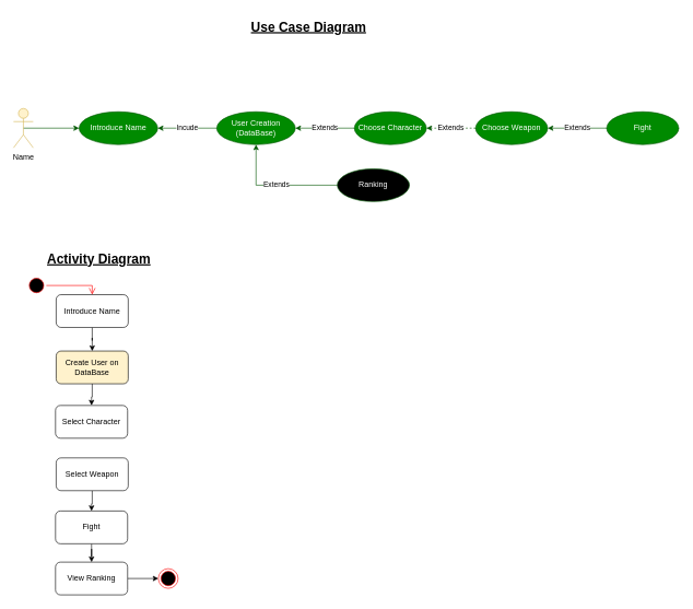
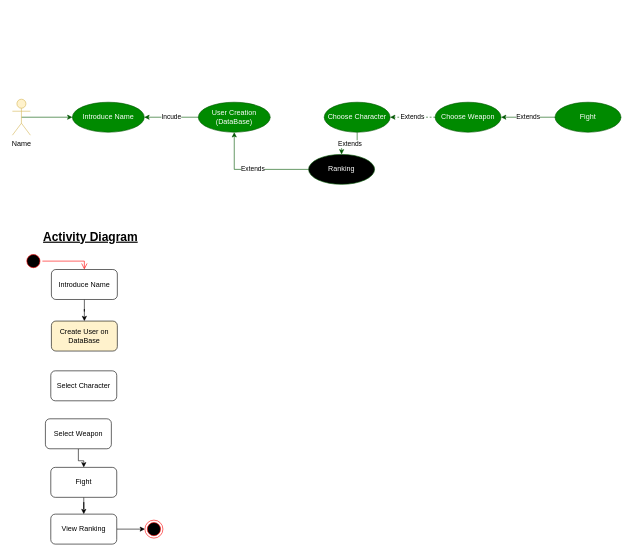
  <mxCell id="0" />
  <mxCell id="1" parent="0" />
  <mxCell id="2" style="edgeStyle=orthogonalEdgeStyle;rounded=0;orthogonalLoop=1;jettySize=auto;html=1;exitX=0.5;exitY=0.5;exitDx=0;exitDy=0;exitPerimeter=0;entryX=0;entryY=0.5;entryDx=0;entryDy=0;fillColor=#008a00;strokeColor=#005700;" parent="1" source="3" target="4" edge="1"><mxGeometry relative="1" as="geometry" /></mxCell>
  <mxCell id="3" value="&lt;div&gt;Name&lt;/div&gt;" style="shape=umlActor;verticalLabelPosition=bottom;verticalAlign=top;html=1;outlineConnect=0;fillColor=#fff2cc;strokeColor=#d6b656;" parent="1" vertex="1"><mxGeometry x="20" y="165" width="30" height="60" as="geometry" /></mxCell>
  <mxCell id="4" value="Introduce Name" style="ellipse;whiteSpace=wrap;html=1;fillColor=#008a00;fontColor=#ffffff;strokeColor=#005700;" parent="1" vertex="1"><mxGeometry x="120" y="170" width="120" height="50" as="geometry" /></mxCell>
  <mxCell id="5" value="Incude" style="edgeStyle=orthogonalEdgeStyle;rounded=0;orthogonalLoop=1;jettySize=auto;html=1;entryX=1;entryY=0.5;entryDx=0;entryDy=0;fillColor=#008a00;strokeColor=#005700;" parent="1" source="6" target="4" edge="1"><mxGeometry relative="1" as="geometry" /></mxCell>
  <mxCell id="6" value="&lt;div&gt;User Creation (DataBase)&lt;br&gt;&lt;/div&gt;" style="ellipse;whiteSpace=wrap;html=1;fillColor=#008a00;fontColor=#ffffff;strokeColor=#005700;" parent="1" vertex="1"><mxGeometry x="330" y="170" width="120" height="50" as="geometry" /></mxCell>
  <mxCell id="7" value="Extends" style="edgeStyle=orthogonalEdgeStyle;rounded=0;orthogonalLoop=1;jettySize=auto;html=1;entryX=1;entryY=0.5;entryDx=0;entryDy=0;fillColor=#008a00;strokeColor=#005700;" parent="1" source="8" target="14" edge="1"><mxGeometry relative="1" as="geometry" /></mxCell>
  <mxCell id="8" value="Fight" style="ellipse;whiteSpace=wrap;html=1;fillColor=#008a00;fontColor=#ffffff;strokeColor=#005700;" parent="1" vertex="1"><mxGeometry x="925" y="170" width="110" height="50" as="geometry" /></mxCell>
- <mxCell id="9" value="Extends" style="edgeStyle=orthogonalEdgeStyle;rounded=0;orthogonalLoop=1;jettySize=auto;html=1;entryX=1;entryY=0.5;entryDx=0;entryDy=0;fillColor=#008a00;strokeColor=#005700;" parent="1" source="10" target="6" edge="1"><mxGeometry relative="1" as="geometry" /></mxCell>
+ <mxCell id="9" value="Extends" style="edgeStyle=orthogonalEdgeStyle;rounded=0;orthogonalLoop=1;jettySize=auto;html=1;fillColor=#008a00;strokeColor=#005700;" parent="1" source="10" target="12" edge="1"><mxGeometry relative="1" as="geometry" /></mxCell>
  <mxCell id="10" value="Choose Character" style="ellipse;whiteSpace=wrap;html=1;fillColor=#008a00;fontColor=#ffffff;strokeColor=#005700;" parent="1" vertex="1"><mxGeometry x="540" y="170" width="110" height="50" as="geometry" /></mxCell>
  <mxCell id="11" value="Extends" style="edgeStyle=orthogonalEdgeStyle;rounded=0;orthogonalLoop=1;jettySize=auto;html=1;entryX=0.5;entryY=1;entryDx=0;entryDy=0;fillColor=#008a00;strokeColor=#005700;" parent="1" source="12" target="6" edge="1"><mxGeometry relative="1" as="geometry" /></mxCell>
  <mxCell id="12" value="Ranking" style="ellipse;whiteSpace=wrap;html=1;fillColor=#000000;fontColor=#ffffff;strokeColor=#005700;" parent="1" vertex="1"><mxGeometry x="514" y="257" width="110" height="50" as="geometry" /></mxCell>
  <mxCell id="13" value="Extends" style="edgeStyle=orthogonalEdgeStyle;rounded=0;orthogonalLoop=1;jettySize=auto;html=1;entryX=1;entryY=0.5;entryDx=0;entryDy=0;fillColor=#008a00;strokeColor=#005700;dashed=1;" parent="1" source="14" target="10" edge="1"><mxGeometry relative="1" as="geometry" /></mxCell>
  <mxCell id="14" value="Choose Weapon" style="ellipse;whiteSpace=wrap;html=1;fillColor=#008a00;fontColor=#ffffff;strokeColor=#005700;" parent="1" vertex="1"><mxGeometry x="725" y="170" width="110" height="50" as="geometry" /></mxCell>
  <mxCell id="15" value="Extends" style="edgeStyle=orthogonalEdgeStyle;rounded=0;orthogonalLoop=1;jettySize=auto;html=1;entryX=1;entryY=0.5;entryDx=0;entryDy=0;fillColor=#008a00;strokeColor=#005700;" parent="1" edge="1"><mxGeometry relative="1" as="geometry"><mxPoint x="624" y="195" as="targetPoint" /></mxGeometry></mxCell>
  <mxCell id="16" value="" style="ellipse;html=1;shape=startState;fillColor=#000000;strokeColor=#ff0000;" parent="1" vertex="1"><mxGeometry x="40" y="420" width="30" height="30" as="geometry" /></mxCell>
  <mxCell id="17" value="" style="edgeStyle=orthogonalEdgeStyle;html=1;verticalAlign=bottom;endArrow=open;endSize=8;strokeColor=#ff0000;rounded=0;entryX=0.5;entryY=0;entryDx=0;entryDy=0;" parent="1" source="16" target="19" edge="1"><mxGeometry relative="1" as="geometry"><mxPoint x="55" y="510" as="targetPoint" /></mxGeometry></mxCell>
  <mxCell id="18" style="edgeStyle=orthogonalEdgeStyle;rounded=0;orthogonalLoop=1;jettySize=auto;html=1;entryX=0.5;entryY=0;entryDx=0;entryDy=0;" parent="1" source="19" target="21" edge="1"><mxGeometry relative="1" as="geometry" /></mxCell>
  <mxCell id="19" value="Introduce Name" style="html=1;whiteSpace=wrap;rounded=1;" parent="1" vertex="1"><mxGeometry x="85" y="449" width="110" height="50" as="geometry" /></mxCell>
- <mxCell id="20" style="edgeStyle=orthogonalEdgeStyle;rounded=0;orthogonalLoop=1;jettySize=auto;html=1;entryX=0.5;entryY=0;entryDx=0;entryDy=0;" edge="1" parent="1" source="21" target="22"><mxGeometry relative="1" as="geometry" /></mxCell>
  <mxCell id="21" value="Create User on DataBase" style="html=1;whiteSpace=wrap;rounded=1;fillColor=#fff2cc;" parent="1" vertex="1"><mxGeometry x="85" y="535" width="110" height="50" as="geometry" /></mxCell>
  <mxCell id="22" value="Select Character" style="html=1;whiteSpace=wrap;rounded=1;" parent="1" vertex="1"><mxGeometry x="84" y="618" width="110" height="50" as="geometry" /></mxCell>
  <mxCell id="23" style="edgeStyle=orthogonalEdgeStyle;rounded=0;orthogonalLoop=1;jettySize=auto;html=1;entryX=0.5;entryY=0;entryDx=0;entryDy=0;" edge="1" parent="1" source="24" target="26"><mxGeometry relative="1" as="geometry" /></mxCell>
- <mxCell id="24" value="Select Weapon" style="html=1;whiteSpace=wrap;rounded=1;" parent="1" vertex="1"><mxGeometry x="85" y="698" width="110" height="50" as="geometry" /></mxCell>
+ <mxCell id="24" value="Select Weapon" style="html=1;whiteSpace=wrap;rounded=1;" parent="1" vertex="1"><mxGeometry x="75" y="698" width="110" height="50" as="geometry" /></mxCell>
  <mxCell id="25" style="edgeStyle=orthogonalEdgeStyle;rounded=0;orthogonalLoop=1;jettySize=auto;html=1;entryX=0.5;entryY=0;entryDx=0;entryDy=0;" parent="1" source="26" target="28" edge="1"><mxGeometry relative="1" as="geometry" /></mxCell>
  <mxCell id="26" value="Fight" style="html=1;whiteSpace=wrap;rounded=1;" parent="1" vertex="1"><mxGeometry x="84" y="779" width="110" height="50" as="geometry" /></mxCell>
  <mxCell id="27" style="edgeStyle=orthogonalEdgeStyle;rounded=0;orthogonalLoop=1;jettySize=auto;html=1;entryX=0;entryY=0.5;entryDx=0;entryDy=0;" parent="1" source="28" target="29" edge="1"><mxGeometry relative="1" as="geometry" /></mxCell>
  <mxCell id="28" value="View Ranking" style="html=1;whiteSpace=wrap;rounded=1;" parent="1" vertex="1"><mxGeometry x="84" y="857" width="110" height="50" as="geometry" /></mxCell>
  <mxCell id="29" value="" style="ellipse;html=1;shape=endState;fillColor=#000000;strokeColor=#ff0000;" parent="1" vertex="1"><mxGeometry x="241" y="867" width="30" height="30" as="geometry" /></mxCell>
- <mxCell id="30" value="&lt;font style=&quot;font-size: 20px;&quot;&gt;&lt;b&gt;&lt;u&gt;Use Case Diagram&lt;/u&gt;&lt;/b&gt;&lt;/font&gt;" style="text;html=1;align=center;verticalAlign=middle;resizable=0;points=[];autosize=1;strokeColor=none;fillColor=none;" parent="1" vertex="1"><mxGeometry x="370" y="20" width="200" height="40" as="geometry" /></mxCell>
  <mxCell id="31" value="&lt;font style=&quot;font-size: 20px;&quot;&gt;&lt;b&gt;&lt;u&gt;Activity Diagram&lt;/u&gt;&lt;/b&gt;&lt;/font&gt;" style="text;html=1;align=center;verticalAlign=middle;resizable=0;points=[];autosize=1;" parent="1" vertex="1"><mxGeometry x="60" y="374" width="180" height="40" as="geometry" /></mxCell>
